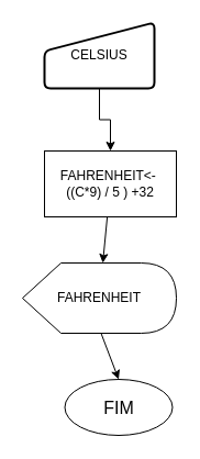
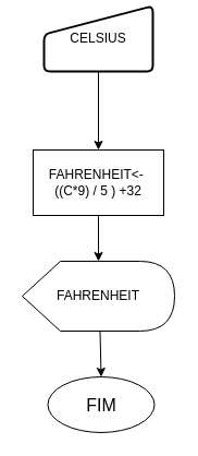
  <mxCell id="0" />
  <mxCell id="1" parent="0" />
- <mxCell id="2" value="FIM" style="ellipse;whiteSpace=wrap;html=1;fontSize=16;" parent="1" vertex="1"><mxGeometry x="58.5" y="345" width="98" height="51" as="geometry" /></mxCell>
+ <mxCell id="2" value="FIM" style="ellipse;whiteSpace=wrap;html=1;fontSize=16;" parent="1" vertex="1"><mxGeometry x="43.5" y="345" width="98" height="51" as="geometry" /></mxCell>
  <mxCell id="3" value="" style="edgeStyle=none;rounded=0;orthogonalLoop=1;jettySize=auto;html=1;" parent="1" source="4" target="6" edge="1"><mxGeometry relative="1" as="geometry" /></mxCell>
- <mxCell id="4" value="FAHRENHEIT&amp;lt;-&amp;nbsp;&lt;br&gt;((C*9) / 5 ) +32" style="rounded=0;whiteSpace=wrap;html=1;" parent="1" vertex="1"><mxGeometry x="40" y="137" width="120" height="60" as="geometry" /></mxCell>
+ <mxCell id="4" value="FAHRENHEIT&amp;lt;-&amp;nbsp;&lt;br&gt;((C*9) / 5 ) +32" style="rounded=0;whiteSpace=wrap;html=1;" parent="1" vertex="1"><mxGeometry x="30" y="137" width="120" height="60" as="geometry" /></mxCell>
  <mxCell id="5" style="edgeStyle=none;shape=connector;rounded=0;orthogonalLoop=1;jettySize=auto;html=1;exitX=0;exitY=0;exitDx=71.5;exitDy=64;exitPerimeter=0;entryX=0.5;entryY=0;entryDx=0;entryDy=0;labelBackgroundColor=default;strokeColor=default;align=center;verticalAlign=middle;fontFamily=Helvetica;fontSize=11;fontColor=default;startArrow=none;startFill=0;endArrow=classic;" parent="1" source="6" target="2" edge="1"><mxGeometry relative="1" as="geometry" /></mxCell>
  <mxCell id="6" value="FAHRENHEIT" style="shape=display;whiteSpace=wrap;html=1;" parent="1" vertex="1"><mxGeometry x="20" y="239" width="140" height="64" as="geometry" /></mxCell>
  <mxCell id="7" value="" style="edgeStyle=orthogonalEdgeStyle;rounded=0;orthogonalLoop=1;jettySize=auto;html=1;" edge="1" parent="1" source="8" target="4"><mxGeometry relative="1" as="geometry" /></mxCell>
- <mxCell id="8" value="&lt;span&gt;CELSIUS&lt;/span&gt;" style="html=1;strokeWidth=2;shape=manualInput;whiteSpace=wrap;rounded=1;size=26;arcSize=11;" vertex="1" parent="1"><mxGeometry x="40" y="20" width="100" height="60" as="geometry" /></mxCell>
+ <mxCell id="8" value="&lt;span&gt;CELSIUS&lt;/span&gt;" style="html=1;strokeWidth=2;shape=manualInput;whiteSpace=wrap;rounded=1;size=26;arcSize=11;" vertex="1" parent="1"><mxGeometry x="40" y="5" width="100" height="60" as="geometry" /></mxCell>
